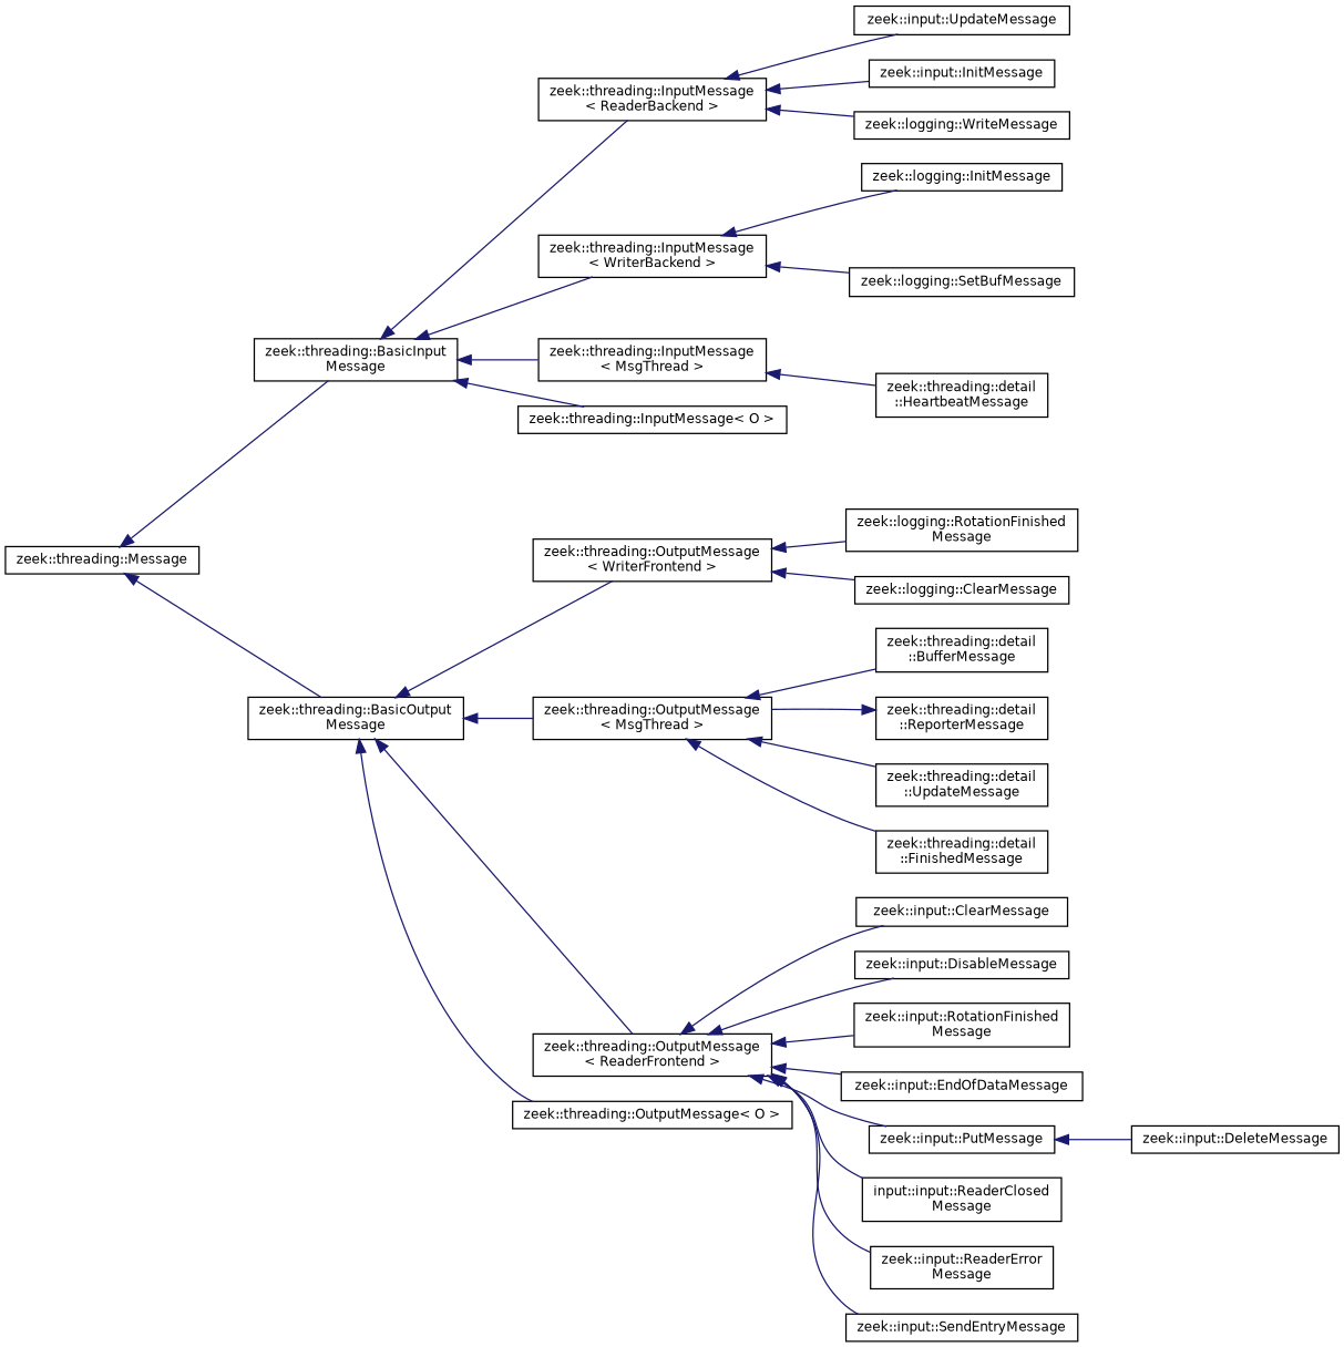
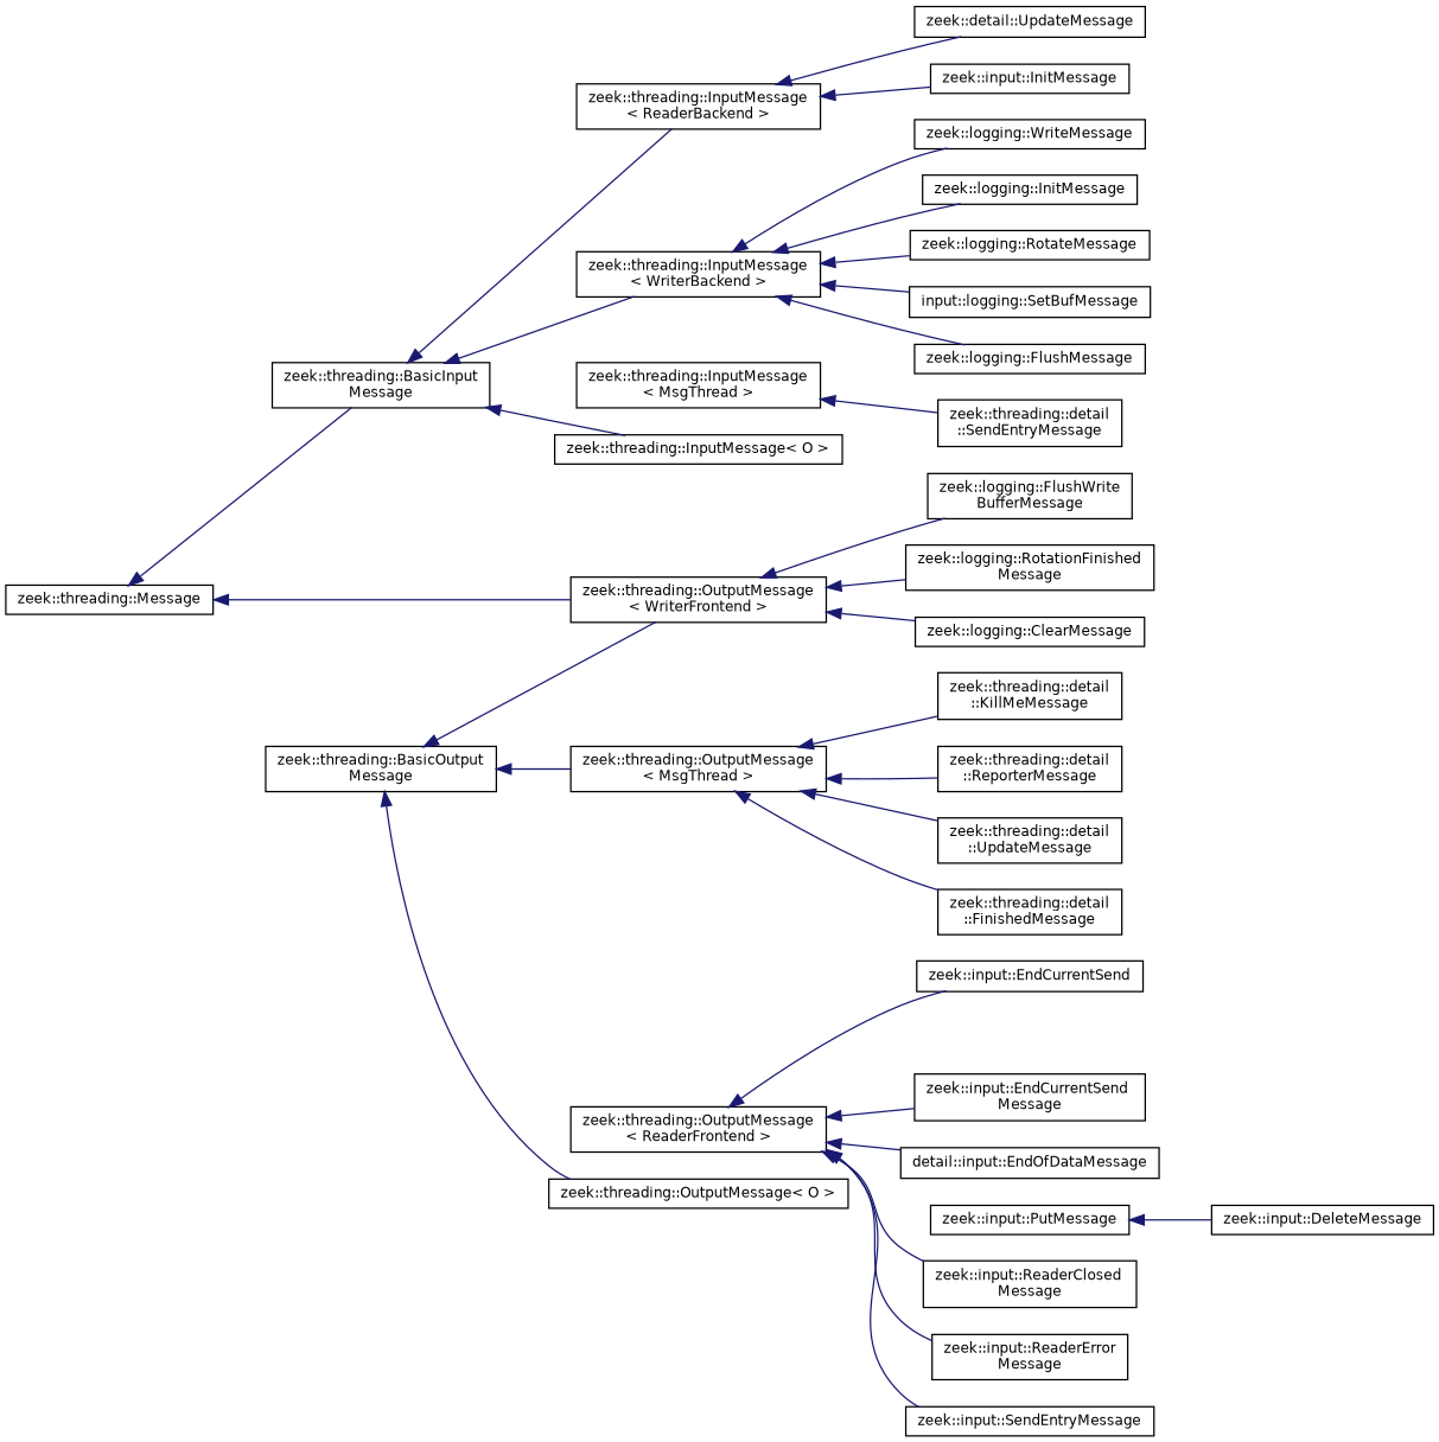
  digraph {
    rankdir=LR
    node [color=black fillcolor=white fontname=Helvetica fontsize=10 shape=record style=filled]
    edge [color=midnightblue dir=back fontname=Helvetica fontsize=10 labelfontname=Helvetica labelfontsize=10 style=solid]
    n1 [height=0.2 label="zeek::threading::Message" width=0.4]
    n2 [height=0.2 label="zeek::threading::BasicInput\lMessage" width=0.4]
    n3 [height=0.2 label="zeek::threading::BasicOutput\lMessage" width=0.4]
    n4 [height=0.2 label="zeek::threading::InputMessage\l\< ReaderBackend \>" width=0.4]
    n5 [height=0.2 label="zeek::threading::InputMessage\l\< WriterBackend \>" width=0.4]
    n6 [height=0.2 label="zeek::threading::InputMessage\l\< MsgThread \>" width=0.4]
    n7 [height=0.2 label="zeek::threading::InputMessage\< O \>" width=0.4]
    n8 [height=0.2 label="zeek::threading::OutputMessage\l\< ReaderFrontend \>" width=0.4]
    n9 [height=0.2 label="zeek::threading::OutputMessage\l\< WriterFrontend \>" width=0.4]
    n10 [height=0.2 label="zeek::threading::OutputMessage\l\< MsgThread \>" width=0.4]
    n11 [height=0.2 label="zeek::threading::OutputMessage\< O \>" width=0.4]
    n12 [height=0.2 label="zeek::input::InitMessage" width=0.4]
-   n13 [height=0.2 label="zeek::input::UpdateMessage" width=0.4]
+   n13 [height=0.2 label="zeek::detail::UpdateMessage" width=0.4]
+   n14 [height=0.2 label="zeek::logging::FlushMessage" width=0.4]
    n15 [height=0.2 label="zeek::logging::InitMessage" width=0.4]
-   n17 [height=0.2 label="zeek::logging::SetBufMessage" width=0.4]
+   n16 [height=0.2 label="zeek::logging::RotateMessage" width=0.4]
+   n17 [height=0.2 label="input::logging::SetBufMessage" width=0.4]
    n18 [height=0.2 label="zeek::logging::WriteMessage" width=0.4]
-   n19 [height=0.2 label="zeek::threading::detail\l::HeartbeatMessage" width=0.4]
-   n20 [height=0.2 label="zeek::input::ClearMessage" width=0.4]
-   n21 [height=0.2 label="zeek::input::DisableMessage" width=0.4]
-   n22 [height=0.2 label="zeek::input::RotationFinished\lMessage" width=0.4]
-   n23 [height=0.2 label="zeek::input::EndOfDataMessage" width=0.4]
+   n19 [height=0.2 label="zeek::threading::detail\l::SendEntryMessage" width=0.4]
+   n20 [height=0.2 label="zeek::input::EndCurrentSend" width=0.4]
+   n22 [height=0.2 label="zeek::input::EndCurrentSend\lMessage" width=0.4]
+   n23 [height=0.2 label="detail::input::EndOfDataMessage" width=0.4]
    n24 [height=0.2 label="zeek::input::PutMessage" width=0.4]
-   n25 [height=0.2 label="input::input::ReaderClosed\lMessage" width=0.4]
+   n25 [height=0.2 label="zeek::input::ReaderClosed\lMessage" width=0.4]
    n26 [height=0.2 label="zeek::input::ReaderError\lMessage" width=0.4]
    n27 [height=0.2 label="zeek::input::SendEntryMessage" width=0.4]
    n28 [height=0.2 label="zeek::logging::ClearMessage" width=0.4]
+   n29 [height=0.2 label="zeek::logging::FlushWrite\lBufferMessage" width=0.4]
    n30 [height=0.2 label="zeek::logging::RotationFinished\lMessage" width=0.4]
    n31 [height=0.2 label="zeek::threading::detail\l::FinishedMessage" width=0.4]
-   n32 [height=0.2 label="zeek::threading::detail\l::BufferMessage" width=0.4]
+   n32 [height=0.2 label="zeek::threading::detail\l::KillMeMessage" width=0.4]
    n33 [height=0.2 label="zeek::threading::detail\l::ReporterMessage" width=0.4]
    n34 [height=0.2 label="zeek::threading::detail\l::UpdateMessage" width=0.4]
    n35 [height=0.2 label="zeek::input::DeleteMessage" width=0.4]
    n1 -> n2
-   n1 -> n3
+   n1 -> n9
    n2 -> n4
    n2 -> n5
-   n2 -> n6
    n2 -> n7
-   n3 -> n8
    n3 -> n9
    n3 -> n10
    n3 -> n11
    n4 -> n12
    n4 -> n13
+   n5 -> n14
    n5 -> n15
+   n5 -> n16
    n5 -> n17
-   n4 -> n18
+   n5 -> n18
    n6 -> n19
    n8 -> n20
-   n8 -> n21
    n8 -> n22
    n8 -> n23
-   n8 -> n24
    n8 -> n25
    n8 -> n26
    n8 -> n27
    n9 -> n28
+   n9 -> n29
    n9 -> n30
    n10 -> n31
    n10 -> n32
-   n33 -> n10
+   n10 -> n33
    n10 -> n34
    n24 -> n35
  }
